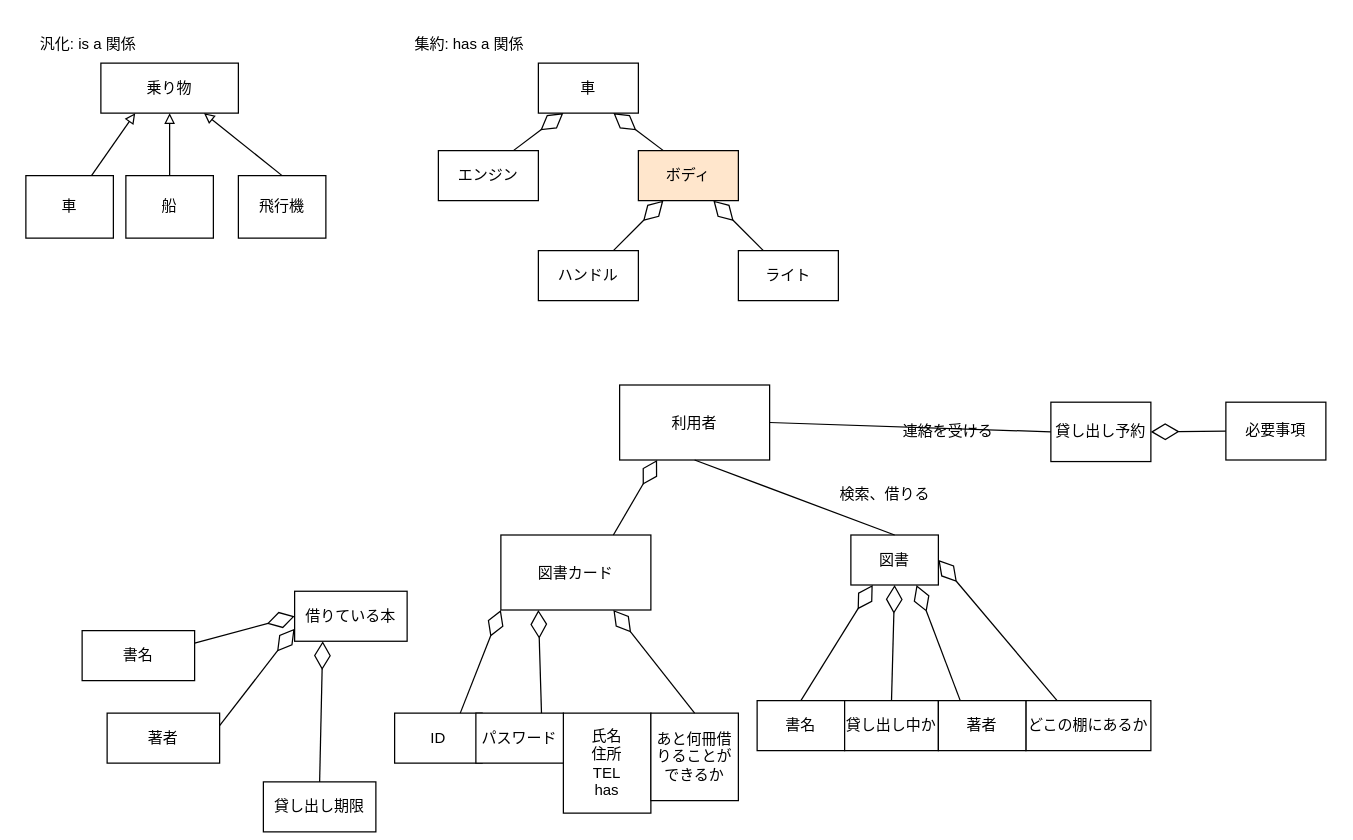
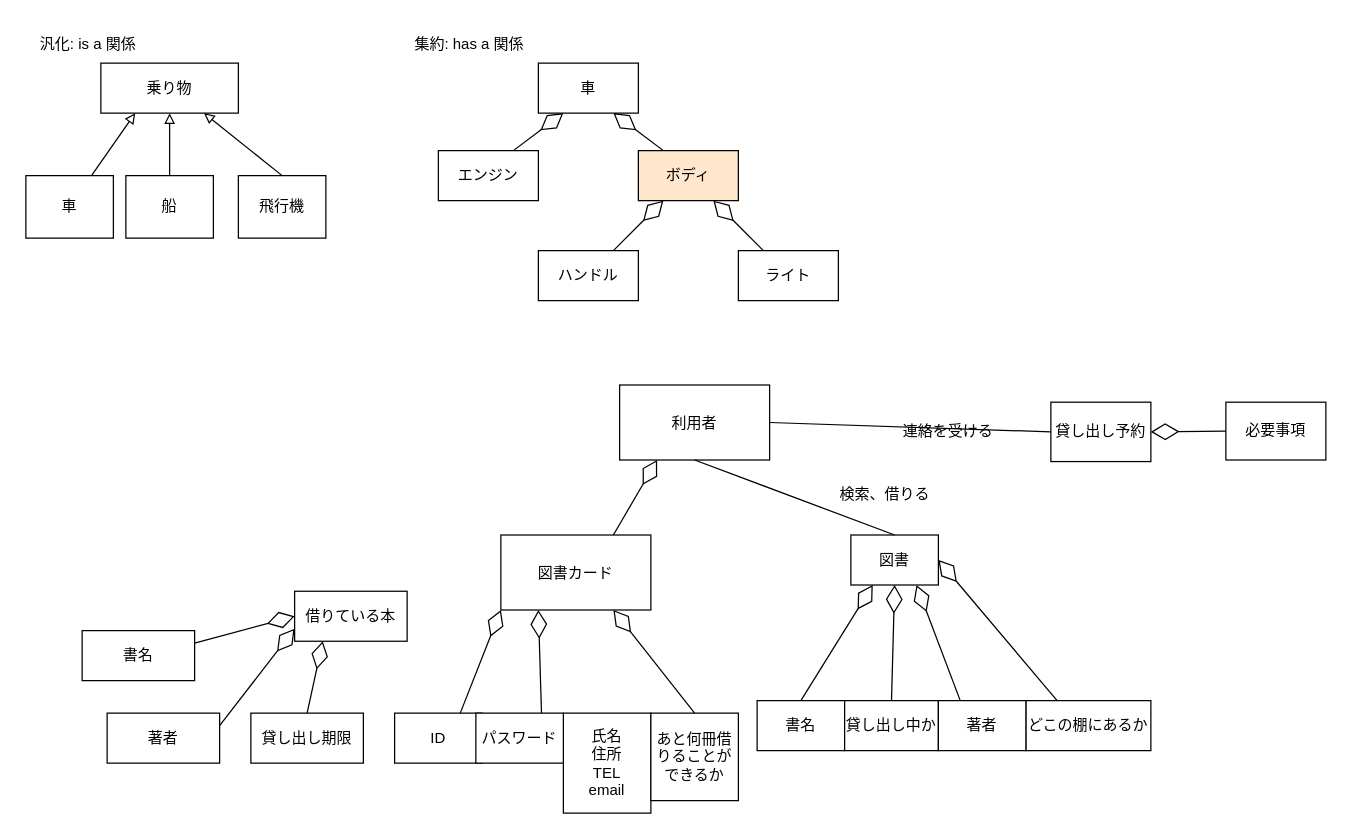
  <mxCell id="0" />
  <mxCell id="1" parent="0" />
  <mxCell id="2" value="乗り物" style="rounded=0;whiteSpace=wrap;html=1;" parent="1" vertex="1"><mxGeometry x="80" y="50" width="110" height="40" as="geometry" /></mxCell>
  <mxCell id="3" value="船" style="rounded=0;whiteSpace=wrap;html=1;" parent="1" vertex="1"><mxGeometry x="100" y="140" width="70" height="50" as="geometry" /></mxCell>
  <mxCell id="4" value="飛行機" style="rounded=0;whiteSpace=wrap;html=1;" parent="1" vertex="1"><mxGeometry x="190" y="140" width="70" height="50" as="geometry" /></mxCell>
  <mxCell id="5" value="" style="endArrow=block;html=1;rounded=0;endFill=0;entryX=0.25;entryY=1;entryDx=0;entryDy=0;" parent="1" source="9" target="2" edge="1"><mxGeometry width="50" height="50" relative="1" as="geometry"><mxPoint x="50" y="170" as="sourcePoint" /><mxPoint x="100" y="120" as="targetPoint" /></mxGeometry></mxCell>
  <mxCell id="6" value="" style="endArrow=block;html=1;rounded=0;endFill=0;exitX=0.5;exitY=0;exitDx=0;exitDy=0;entryX=0.5;entryY=1;entryDx=0;entryDy=0;" parent="1" source="3" target="2" edge="1"><mxGeometry width="50" height="50" relative="1" as="geometry"><mxPoint x="190" y="200" as="sourcePoint" /><mxPoint x="263" y="140" as="targetPoint" /></mxGeometry></mxCell>
  <mxCell id="7" value="" style="endArrow=block;html=1;rounded=0;endFill=0;entryX=0.75;entryY=1;entryDx=0;entryDy=0;exitX=0.5;exitY=0;exitDx=0;exitDy=0;" parent="1" source="4" target="2" edge="1"><mxGeometry width="50" height="50" relative="1" as="geometry"><mxPoint x="280" y="200" as="sourcePoint" /><mxPoint x="353" y="140" as="targetPoint" /></mxGeometry></mxCell>
  <mxCell id="8" value="" style="endArrow=block;html=1;rounded=0;endFill=0;entryX=0.25;entryY=1;entryDx=0;entryDy=0;" parent="1" target="9" edge="1"><mxGeometry width="50" height="50" relative="1" as="geometry"><mxPoint x="50" y="170" as="sourcePoint" /><mxPoint x="108" y="90" as="targetPoint" /></mxGeometry></mxCell>
  <mxCell id="9" value="車" style="rounded=0;whiteSpace=wrap;html=1;" parent="1" vertex="1"><mxGeometry x="20" y="140" width="70" height="50" as="geometry" /></mxCell>
  <mxCell id="10" value="汎化: is a 関係" style="text;html=1;align=center;verticalAlign=middle;whiteSpace=wrap;rounded=0;" parent="1" vertex="1"><mxGeometry x="30" y="20" width="80" height="30" as="geometry" /></mxCell>
  <mxCell id="11" value="車&lt;span style=&quot;color: rgba(0, 0, 0, 0); font-family: monospace; font-size: 0px; text-align: start; text-wrap-mode: nowrap;&quot;&gt;%3CmxGraphModel%3E%3Croot%3E%3CmxCell%20id%3D%220%22%2F%3E%3CmxCell%20id%3D%221%22%20parent%3D%220%22%2F%3E%3CmxCell%20id%3D%222%22%20value%3D%22%22%20style%3D%22endArrow%3Dblock%3Bhtml%3D1%3Brounded%3D0%3BendFill%3D0%3BentryX%3D0.25%3BentryY%3D1%3BentryDx%3D0%3BentryDy%3D0%3B%22%20edge%3D%221%22%20parent%3D%221%22%3E%3CmxGeometry%20width%3D%2250%22%20height%3D%2250%22%20relative%3D%221%22%20as%3D%22geometry%22%3E%3CmxPoint%20x%3D%22280%22%20y%3D%22200%22%20as%3D%22sourcePoint%22%2F%3E%3CmxPoint%20x%3D%22353%22%20y%3D%22140%22%20as%3D%22targetPoint%22%2F%3E%3C%2FmxGeometry%3E%3C%2FmxCell%3E%3C%2Froot%3E%3C%2FmxGraphModel%3E&lt;/span&gt;" style="rounded=0;whiteSpace=wrap;html=1;" parent="1" vertex="1"><mxGeometry x="430" y="50" width="80" height="40" as="geometry" /></mxCell>
  <mxCell id="12" value="エンジン" style="rounded=0;whiteSpace=wrap;html=1;" parent="1" vertex="1"><mxGeometry x="350" y="120" width="80" height="40" as="geometry" /></mxCell>
  <mxCell id="13" value="ボディ" style="rounded=0;whiteSpace=wrap;html=1;fillColor=#ffe6cc;" parent="1" vertex="1"><mxGeometry x="510" y="120" width="80" height="40" as="geometry" /></mxCell>
  <mxCell id="14" value="ハンドル" style="rounded=0;whiteSpace=wrap;html=1;" parent="1" vertex="1"><mxGeometry x="430" y="200" width="80" height="40" as="geometry" /></mxCell>
  <mxCell id="15" value="ライト" style="rounded=0;whiteSpace=wrap;html=1;" parent="1" vertex="1"><mxGeometry x="590" y="200" width="80" height="40" as="geometry" /></mxCell>
  <mxCell id="16" value="" style="endArrow=diamondThin;html=1;rounded=0;endFill=0;exitX=0.75;exitY=0;exitDx=0;exitDy=0;entryX=0.25;entryY=1;entryDx=0;entryDy=0;endSize=20;" parent="1" source="12" target="11" edge="1"><mxGeometry width="50" height="50" relative="1" as="geometry"><mxPoint x="490" y="290" as="sourcePoint" /><mxPoint x="540" y="240" as="targetPoint" /></mxGeometry></mxCell>
  <mxCell id="17" value="" style="endArrow=diamondThin;html=1;rounded=0;endFill=0;exitX=0.25;exitY=0;exitDx=0;exitDy=0;entryX=0.75;entryY=1;entryDx=0;entryDy=0;endSize=20;" parent="1" source="13" target="11" edge="1"><mxGeometry width="50" height="50" relative="1" as="geometry"><mxPoint x="530" y="200" as="sourcePoint" /><mxPoint x="590" y="150" as="targetPoint" /></mxGeometry></mxCell>
  <mxCell id="18" value="" style="endArrow=diamondThin;html=1;rounded=0;endFill=0;exitX=0.75;exitY=0;exitDx=0;exitDy=0;entryX=0.25;entryY=1;entryDx=0;entryDy=0;endSize=20;" parent="1" source="14" target="13" edge="1"><mxGeometry width="50" height="50" relative="1" as="geometry"><mxPoint x="600" y="280" as="sourcePoint" /><mxPoint x="660" as="targetPoint" y="230" /></mxGeometry></mxCell>
  <mxCell id="19" value="" style="endArrow=diamondThin;html=1;rounded=0;endFill=0;exitX=0.25;exitY=0;exitDx=0;exitDy=0;entryX=0.75;entryY=1;entryDx=0;entryDy=0;endSize=20;" parent="1" source="15" target="13" edge="1"><mxGeometry width="50" height="50" relative="1" as="geometry"><mxPoint x="680" y="290" as="sourcePoint" /><mxPoint x="740" y="240" as="targetPoint" /></mxGeometry></mxCell>
  <mxCell id="20" value="集約: has a 関係" style="text;html=1;align=center;verticalAlign=middle;whiteSpace=wrap;rounded=0;" parent="1" vertex="1"><mxGeometry x="330" y="20" width="90" height="30" as="geometry" /></mxCell>
  <mxCell id="21" value="図書カード" style="rounded=0;whiteSpace=wrap;html=1;" parent="1" vertex="1"><mxGeometry x="400" y="427.5" width="120" height="60" as="geometry" /></mxCell>
  <mxCell id="22" value="利用者" style="rounded=0;whiteSpace=wrap;html=1;" parent="1" vertex="1"><mxGeometry x="495" y="307.5" width="120" height="60" as="geometry" /></mxCell>
  <mxCell id="23" value="貸し出し予約" style="rounded=0;whiteSpace=wrap;html=1;" parent="1" vertex="1"><mxGeometry x="840" y="321.25" width="80" height="47.5" as="geometry" /></mxCell>
  <mxCell id="24" value="" style="endArrow=diamondThin;html=1;rounded=0;endSize=20;endFill=0;exitX=0.75;exitY=0;exitDx=0;exitDy=0;entryX=0.25;entryY=1;entryDx=0;entryDy=0;" parent="1" source="21" target="22" edge="1"><mxGeometry width="50" height="50" relative="1" as="geometry"><mxPoint x="560" y="452.5" as="sourcePoint" /><mxPoint x="610" y="402.5" as="targetPoint" /></mxGeometry></mxCell>
  <mxCell id="25" value="ID" style="rounded=0;whiteSpace=wrap;html=1;" parent="1" vertex="1"><mxGeometry x="315" y="570" width="70" height="40" as="geometry" /></mxCell>
- <mxCell id="26" value="氏名&lt;div&gt;住所&lt;/div&gt;&lt;div&gt;TEL&lt;/div&gt;&lt;div&gt;has&lt;/div&gt;" style="rounded=0;whiteSpace=wrap;html=1;" parent="1" vertex="1"><mxGeometry x="450" y="570" width="70" height="80" as="geometry" /></mxCell>
+ <mxCell id="26" value="氏名&lt;div&gt;住所&lt;/div&gt;&lt;div&gt;TEL&lt;/div&gt;&lt;div&gt;email&lt;/div&gt;" style="rounded=0;whiteSpace=wrap;html=1;" parent="1" vertex="1"><mxGeometry x="450" y="570" width="70" height="80" as="geometry" /></mxCell>
  <mxCell id="27" value="図書" style="rounded=0;whiteSpace=wrap;html=1;" parent="1" vertex="1"><mxGeometry x="680" y="427.5" width="70" height="40" as="geometry" /></mxCell>
  <mxCell id="28" value="書名" style="rounded=0;whiteSpace=wrap;html=1;" parent="1" vertex="1"><mxGeometry x="605" y="560" width="70" height="40" as="geometry" /></mxCell>
  <mxCell id="29" value="貸し出し中か" style="rounded=0;whiteSpace=wrap;html=1;" parent="1" vertex="1"><mxGeometry x="675" y="560" width="75" height="40" as="geometry" /></mxCell>
  <mxCell id="30" value="どこの棚にあるか" style="rounded=0;whiteSpace=wrap;html=1;" parent="1" vertex="1"><mxGeometry x="820" y="560" width="100" height="40" as="geometry" /></mxCell>
  <mxCell id="31" value="" style="endArrow=none;html=1;rounded=0;exitX=0.5;exitY=0;exitDx=0;exitDy=0;entryX=0.5;entryY=1;entryDx=0;entryDy=0;" parent="1" source="27" target="22" edge="1"><mxGeometry width="50" height="50" relative="1" as="geometry"><mxPoint x="660" y="512.5" as="sourcePoint" /><mxPoint x="665" y="472.5" as="targetPoint" /></mxGeometry></mxCell>
  <mxCell id="32" value="" style="endArrow=diamondThin;html=1;rounded=0;endSize=20;endFill=0;exitX=0.75;exitY=0;exitDx=0;exitDy=0;entryX=0;entryY=1;entryDx=0;entryDy=0;" parent="1" source="25" target="21" edge="1"><mxGeometry width="50" height="50" relative="1" as="geometry"><mxPoint x="380" y="607.5" as="sourcePoint" /><mxPoint x="495" y="562.5" as="targetPoint" /></mxGeometry></mxCell>
  <mxCell id="33" value="&lt;div&gt;&lt;span style=&quot;background-color: transparent; color: light-dark(rgb(0, 0, 0), rgb(255, 255, 255));&quot;&gt;著者&lt;/span&gt;&lt;/div&gt;" style="rounded=0;whiteSpace=wrap;html=1;" parent="1" vertex="1"><mxGeometry x="750" y="560" width="70" height="40" as="geometry" /></mxCell>
  <mxCell id="34" value="" style="endArrow=diamondThin;html=1;rounded=0;endSize=20;endFill=0;exitX=0.5;exitY=0;exitDx=0;exitDy=0;entryX=0.25;entryY=1;entryDx=0;entryDy=0;" parent="1" source="28" target="27" edge="1"><mxGeometry width="50" height="50" relative="1" as="geometry"><mxPoint x="745" y="557" as="sourcePoint" /><mxPoint x="790" y="500" as="targetPoint" /></mxGeometry></mxCell>
  <mxCell id="35" value="" style="endArrow=diamondThin;html=1;rounded=0;endSize=20;endFill=0;exitX=0.25;exitY=0;exitDx=0;exitDy=0;entryX=0.75;entryY=1;entryDx=0;entryDy=0;" parent="1" source="33" target="27" edge="1"><mxGeometry width="50" height="50" relative="1" as="geometry"><mxPoint x="725" y="587" as="sourcePoint" /><mxPoint x="770" y="530" as="targetPoint" /></mxGeometry></mxCell>
  <mxCell id="36" value="パスワード" style="rounded=0;whiteSpace=wrap;html=1;" parent="1" vertex="1"><mxGeometry x="380" y="570" width="70" height="40" as="geometry" /></mxCell>
  <mxCell id="37" value="" style="endArrow=diamondThin;html=1;rounded=0;endSize=20;endFill=0;exitX=0.75;exitY=0;exitDx=0;exitDy=0;entryX=0.25;entryY=1;entryDx=0;entryDy=0;" parent="1" source="36" target="21" edge="1"><mxGeometry width="50" height="50" relative="1" as="geometry"><mxPoint x="425" y="647" as="sourcePoint" /><mxPoint x="470" y="590" as="targetPoint" /></mxGeometry></mxCell>
  <mxCell id="38" value="" style="endArrow=diamondThin;html=1;rounded=0;endSize=20;endFill=0;exitX=0.25;exitY=0;exitDx=0;exitDy=0;entryX=1;entryY=0.5;entryDx=0;entryDy=0;" parent="1" source="30" target="27" edge="1"><mxGeometry width="50" height="50" relative="1" as="geometry"><mxPoint x="795" y="557" as="sourcePoint" /><mxPoint x="840" y="500" as="targetPoint" /></mxGeometry></mxCell>
  <mxCell id="39" value="" style="endArrow=diamondThin;html=1;rounded=0;endSize=20;endFill=0;exitX=0.5;exitY=0;exitDx=0;exitDy=0;entryX=0.5;entryY=1;entryDx=0;entryDy=0;" parent="1" source="29" target="27" edge="1"><mxGeometry width="50" height="50" relative="1" as="geometry"><mxPoint x="775" y="717" as="sourcePoint" /><mxPoint x="820" y="660" as="targetPoint" /></mxGeometry></mxCell>
  <mxCell id="40" value="検索、借りる" style="text;html=1;align=center;verticalAlign=middle;whiteSpace=wrap;rounded=0;" parent="1" vertex="1"><mxGeometry x="670" y="380" width="75" height="30" as="geometry" /></mxCell>
  <mxCell id="41" value="借りている本" style="rounded=0;whiteSpace=wrap;html=1;" parent="1" vertex="1"><mxGeometry x="235" y="472.5" width="90" height="40" as="geometry" /></mxCell>
- <mxCell id="42" value="貸し出し期限" style="rounded=0;whiteSpace=wrap;html=1;" parent="1" vertex="1"><mxGeometry x="210" y="625" width="90" height="40" as="geometry" /></mxCell>
+ <mxCell id="42" value="貸し出し期限" style="rounded=0;whiteSpace=wrap;html=1;" parent="1" vertex="1"><mxGeometry x="200" y="570" width="90" height="40" as="geometry" /></mxCell>
  <mxCell id="43" value="" style="endArrow=diamondThin;html=1;rounded=0;endSize=20;endFill=0;entryX=0.25;entryY=1;entryDx=0;entryDy=0;exitX=0.5;exitY=0;exitDx=0;exitDy=0;" parent="1" source="42" target="41" edge="1"><mxGeometry width="50" height="50" relative="1" as="geometry"><mxPoint x="215" y="540" as="sourcePoint" /><mxPoint x="255" y="510" as="targetPoint" /></mxGeometry></mxCell>
  <mxCell id="44" value="書名" style="rounded=0;whiteSpace=wrap;html=1;" parent="1" vertex="1"><mxGeometry x="65" y="504" width="90" height="40" as="geometry" /></mxCell>
  <mxCell id="45" value="著者" style="rounded=0;whiteSpace=wrap;html=1;" parent="1" vertex="1"><mxGeometry x="85" y="570" width="90" height="40" as="geometry" /></mxCell>
  <mxCell id="46" value="" style="endArrow=diamondThin;html=1;rounded=0;endSize=20;endFill=0;entryX=0;entryY=0.5;entryDx=0;entryDy=0;exitX=1;exitY=0.25;exitDx=0;exitDy=0;" parent="1" source="44" target="41" edge="1"><mxGeometry width="50" height="50" relative="1" as="geometry"><mxPoint x="155" y="511" as="sourcePoint" /><mxPoint x="213" y="480" as="targetPoint" /></mxGeometry></mxCell>
  <mxCell id="47" value="" style="endArrow=diamondThin;html=1;rounded=0;endSize=20;endFill=0;entryX=0;entryY=0.75;entryDx=0;entryDy=0;exitX=1;exitY=0.25;exitDx=0;exitDy=0;" parent="1" source="45" target="41" edge="1"><mxGeometry width="50" height="50" relative="1" as="geometry"><mxPoint x="135" y="571" as="sourcePoint" /><mxPoint x="193" y="540" as="targetPoint" /></mxGeometry></mxCell>
  <mxCell id="48" value="あと何冊借りることができるか" style="rounded=0;whiteSpace=wrap;html=1;" parent="1" vertex="1"><mxGeometry x="520" y="570" width="70" height="70" as="geometry" /></mxCell>
  <mxCell id="49" value="" style="endArrow=diamondThin;html=1;rounded=0;endSize=20;endFill=0;exitX=0.5;exitY=0;exitDx=0;exitDy=0;entryX=0.75;entryY=1;entryDx=0;entryDy=0;" parent="1" source="48" target="21" edge="1"><mxGeometry width="50" height="50" relative="1" as="geometry"><mxPoint x="512" y="547" as="sourcePoint" /><mxPoint x="495" y="490" as="targetPoint" /></mxGeometry></mxCell>
  <mxCell id="50" value="必要事項" style="rounded=0;whiteSpace=wrap;html=1;" parent="1" vertex="1"><mxGeometry x="980" y="321.25" width="80" height="46.25" as="geometry" /></mxCell>
  <mxCell id="51" value="" style="endArrow=diamondThin;html=1;rounded=0;endSize=20;endFill=0;exitX=0;exitY=0.5;exitDx=0;exitDy=0;entryX=1;entryY=0.5;entryDx=0;entryDy=0;" parent="1" source="50" target="23" edge="1"><mxGeometry width="50" height="50" relative="1" as="geometry"><mxPoint x="1000" y="440" as="sourcePoint" /><mxPoint x="885" y="390" as="targetPoint" /></mxGeometry></mxCell>
  <mxCell id="52" value="" style="endArrow=none;html=1;rounded=0;entryX=0;entryY=0.5;entryDx=0;entryDy=0;exitX=1;exitY=0.5;exitDx=0;exitDy=0;" parent="1" source="22" target="23" edge="1"><mxGeometry width="50" height="50" relative="1" as="geometry"><mxPoint x="525" y="420" as="sourcePoint" /><mxPoint x="575" y="370" as="targetPoint" /></mxGeometry></mxCell>
  <mxCell id="53" value="連絡を受ける" style="text;html=1;align=center;verticalAlign=middle;whiteSpace=wrap;rounded=0;" parent="1" vertex="1"><mxGeometry x="717.5" y="330" width="80" height="30" as="geometry" /></mxCell>
